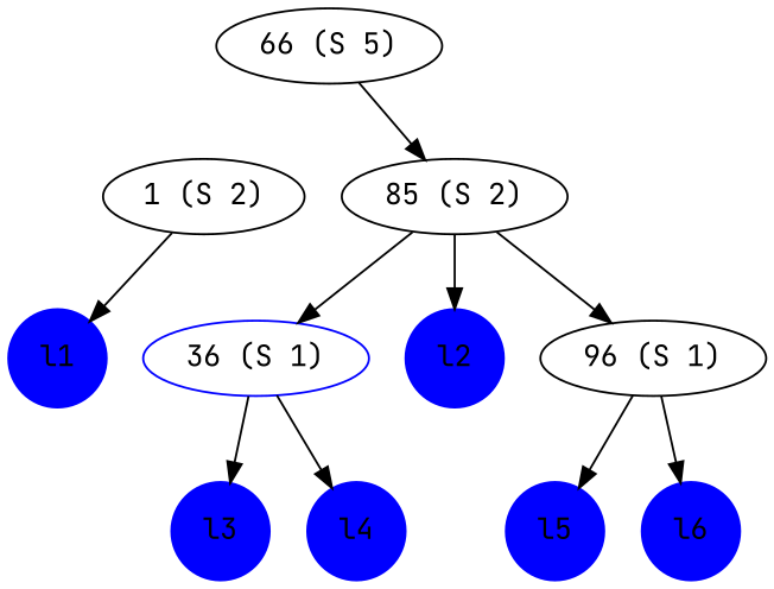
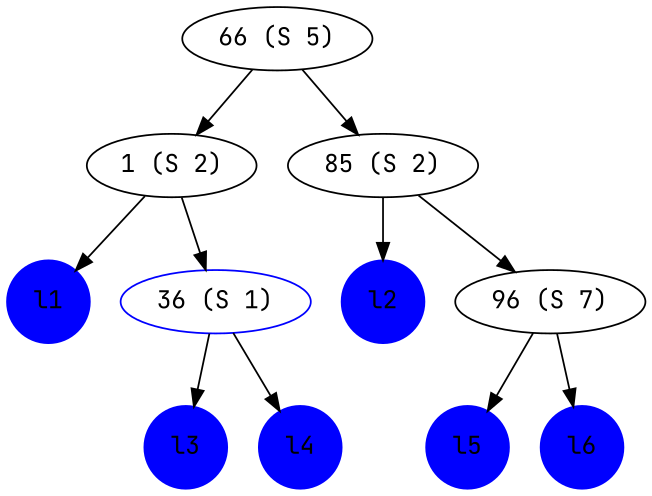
  digraph {
    fontname="JetBrains Mono"
    ordering=out
    node [color=blue fillcolor=blue fontname="JetBrains Mono" shape=circle style=filled]
    edge [fontname="JetBrains Mono"]
    l1 [width=.3]
    l2 [width=.3]
    l3 [width=.3]
    l4 [width=.3]
    l5 [width=.3]
    l6 [width=.3]
    n7 [label="66 (S 5)" color="" fillcolor="" shape="" style=""]
    n8 [label="1 (S 2)" color="" fillcolor="" shape="" style=""]
    n9 [label="85 (S 2)" color="" fillcolor="" shape="" style=""]
-   n10 [label="96 (S 1)" color="" fillcolor="" shape="" style=""]
+   n10 [label="96 (S 7)" color="" fillcolor="" shape="" style=""]
    n11 [label="36 (S 1)" fillcolor="" shape="" style=""]
    subgraph sub_1 {
      l1
      l2
      l3
      l4
      l5
      l6
    }
    subgraph sub_2 {
      n7
    }
    subgraph sub_3 {
      n8
    }
    subgraph sub_4 {
      n9
    }
    subgraph sub_5 {
      n10
    }
    subgraph sub_6 {
      n11
    }
+   n7 -> n8
    n7 -> n9
    n8 -> l1
-   n9 -> n11
+   n8 -> n11
    n9 -> l2
    n9 -> n10
    n10 -> l5
    n10 -> l6
    n11 -> l3
    n11 -> l4
  }
